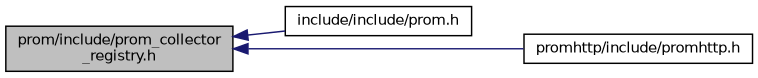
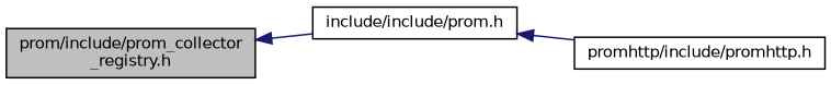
  digraph {
    rankdir=LR
    node [color=black fillcolor=white fontname=Helvetica fontsize=10 shape=record style=filled]
    edge [color=midnightblue dir=back fontname=Helvetica fontsize=10 labelfontname=Helvetica labelfontsize=10 style=solid]
    n1 [fillcolor=grey75 fontcolor=black height=0.2 label="prom/include/prom_collector\l_registry.h" width=0.4]
    n2 [height=0.2 label="include/include/prom.h" width=0.4]
    n3 [height=0.2 label="promhttp/include/promhttp.h" width=0.4]
    n1 -> n2
-   n1 -> n3
+   n2 -> n3
  }
